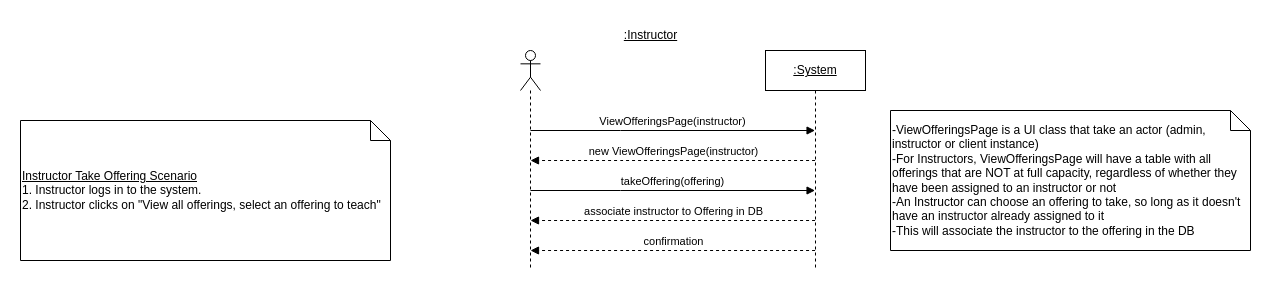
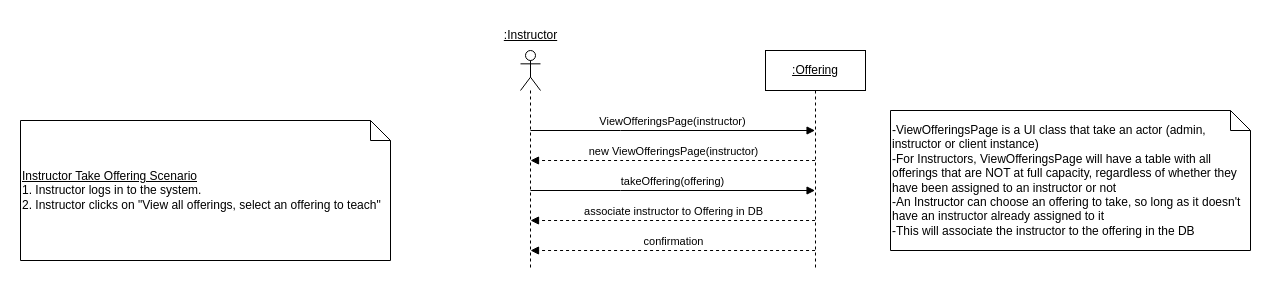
  <mxCell id="0" />
  <mxCell id="1" parent="0" />
  <mxCell id="2" value="" style="shape=umlLifeline;perimeter=lifelinePerimeter;whiteSpace=wrap;html=1;container=1;dropTarget=0;collapsible=0;recursiveResize=0;outlineConnect=0;portConstraint=eastwest;newEdgeStyle={&quot;curved&quot;:0,&quot;rounded&quot;:0};participant=umlActor;" parent="1" vertex="1"><mxGeometry x="520" y="50" width="20" height="220" as="geometry" /></mxCell>
- <mxCell id="3" value="&lt;u&gt;:Instructor&lt;/u&gt;" style="text;html=1;align=center;verticalAlign=middle;resizable=0;points=[];autosize=1;strokeColor=none;fillColor=none;" parent="1" vertex="1"><mxGeometry x="610" y="20" width="80" height="30" as="geometry" /></mxCell>
- <mxCell id="4" value="&lt;u&gt;:System&lt;/u&gt;" style="shape=umlLifeline;perimeter=lifelinePerimeter;whiteSpace=wrap;html=1;container=1;dropTarget=0;collapsible=0;recursiveResize=0;outlineConnect=0;portConstraint=eastwest;newEdgeStyle={&quot;curved&quot;:0,&quot;rounded&quot;:0};" parent="1" vertex="1"><mxGeometry x="765" y="50" width="100" height="220" as="geometry" /></mxCell>
+ <mxCell id="3" value="&lt;u&gt;:Instructor&lt;/u&gt;" style="text;html=1;align=center;verticalAlign=middle;resizable=0;points=[];autosize=1;strokeColor=none;fillColor=none;" parent="1" vertex="1"><mxGeometry x="490" y="20" width="80" height="30" as="geometry" /></mxCell>
+ <mxCell id="4" value="&lt;u&gt;:Offering&lt;/u&gt;" style="shape=umlLifeline;perimeter=lifelinePerimeter;whiteSpace=wrap;html=1;container=1;dropTarget=0;collapsible=0;recursiveResize=0;outlineConnect=0;portConstraint=eastwest;newEdgeStyle={&quot;curved&quot;:0,&quot;rounded&quot;:0};" parent="1" vertex="1"><mxGeometry x="765" y="50" width="100" height="220" as="geometry" /></mxCell>
  <mxCell id="5" value="ViewOfferingsPage(instructor)" style="html=1;verticalAlign=bottom;endArrow=block;edgeStyle=elbowEdgeStyle;elbow=vertical;curved=0;rounded=0;" parent="1" edge="1"><mxGeometry x="0.0" relative="1" as="geometry"><mxPoint x="529.999" y="130" as="sourcePoint" /><Array as="points"><mxPoint x="620.07" y="130" /></Array><mxPoint x="814.57" y="130" as="targetPoint" /><mxPoint as="offset" /></mxGeometry></mxCell>
  <mxCell id="6" value="new ViewOfferingsPage(instructor)" style="html=1;verticalAlign=bottom;endArrow=block;edgeStyle=elbowEdgeStyle;elbow=vertical;curved=0;rounded=0;dashed=1;" parent="1" edge="1"><mxGeometry relative="1" as="geometry"><mxPoint x="814.57" y="160" as="sourcePoint" /><Array as="points"><mxPoint x="620.07" y="160" /></Array><mxPoint x="529.999" y="160" as="targetPoint" /><mxPoint as="offset" /></mxGeometry></mxCell>
  <mxCell id="7" value="&lt;div&gt;-ViewOfferingsPage is a UI class that take an actor (admin, instructor or client instance)&lt;/div&gt;-For Instructors, ViewOfferingsPage will have a table with all offerings that are NOT at full capacity, regardless of whether they have been assigned to an instructor or not&lt;div&gt;-An Instructor can choose an offering to take, so long as it doesn't have an instructor already assigned to it&lt;/div&gt;&lt;div&gt;-This will associate the instructor to the offering in the DB&lt;/div&gt;" style="shape=note;size=20;whiteSpace=wrap;html=1;align=left;" parent="1" vertex="1"><mxGeometry x="890" y="110" width="360" height="140" as="geometry" /></mxCell>
  <mxCell id="8" value="takeOffering(offering)" style="html=1;verticalAlign=bottom;endArrow=block;edgeStyle=elbowEdgeStyle;elbow=vertical;curved=0;rounded=0;" parent="1" edge="1"><mxGeometry x="0.0" relative="1" as="geometry"><mxPoint x="529.999" y="190" as="sourcePoint" /><Array as="points"><mxPoint x="620.07" y="190" /></Array><mxPoint x="814.57" y="190" as="targetPoint" /><mxPoint as="offset" /></mxGeometry></mxCell>
  <mxCell id="9" value="confirmation" style="html=1;verticalAlign=bottom;endArrow=block;edgeStyle=elbowEdgeStyle;elbow=vertical;curved=0;rounded=0;dashed=1;" parent="1" edge="1"><mxGeometry relative="1" as="geometry"><mxPoint x="814.57" y="250" as="sourcePoint" /><Array as="points"><mxPoint x="620.07" y="250" /></Array><mxPoint x="529.999" y="250" as="targetPoint" /><mxPoint as="offset" /></mxGeometry></mxCell>
  <mxCell id="10" value="associate instructor to Offering in DB" style="html=1;verticalAlign=bottom;endArrow=block;edgeStyle=elbowEdgeStyle;elbow=vertical;curved=0;rounded=0;dashed=1;" parent="1" edge="1"><mxGeometry relative="1" as="geometry"><mxPoint x="814.57" y="220" as="sourcePoint" /><Array as="points"><mxPoint x="620.07" y="220" /></Array><mxPoint x="529.999" y="220" as="targetPoint" /><mxPoint as="offset" /></mxGeometry></mxCell>
  <mxCell id="11" value="&lt;u&gt;Instructor Take Offering Scenario&lt;/u&gt;&lt;div&gt;1. Instructor logs in to the system.&lt;/div&gt;&lt;div&gt;2. Instructor clicks on &quot;View all offerings, select an offering to teach&quot;&lt;/div&gt;" style="shape=note;size=20;whiteSpace=wrap;html=1;align=left;" vertex="1" parent="1"><mxGeometry x="20" y="120" width="370" height="140" as="geometry" /></mxCell>
